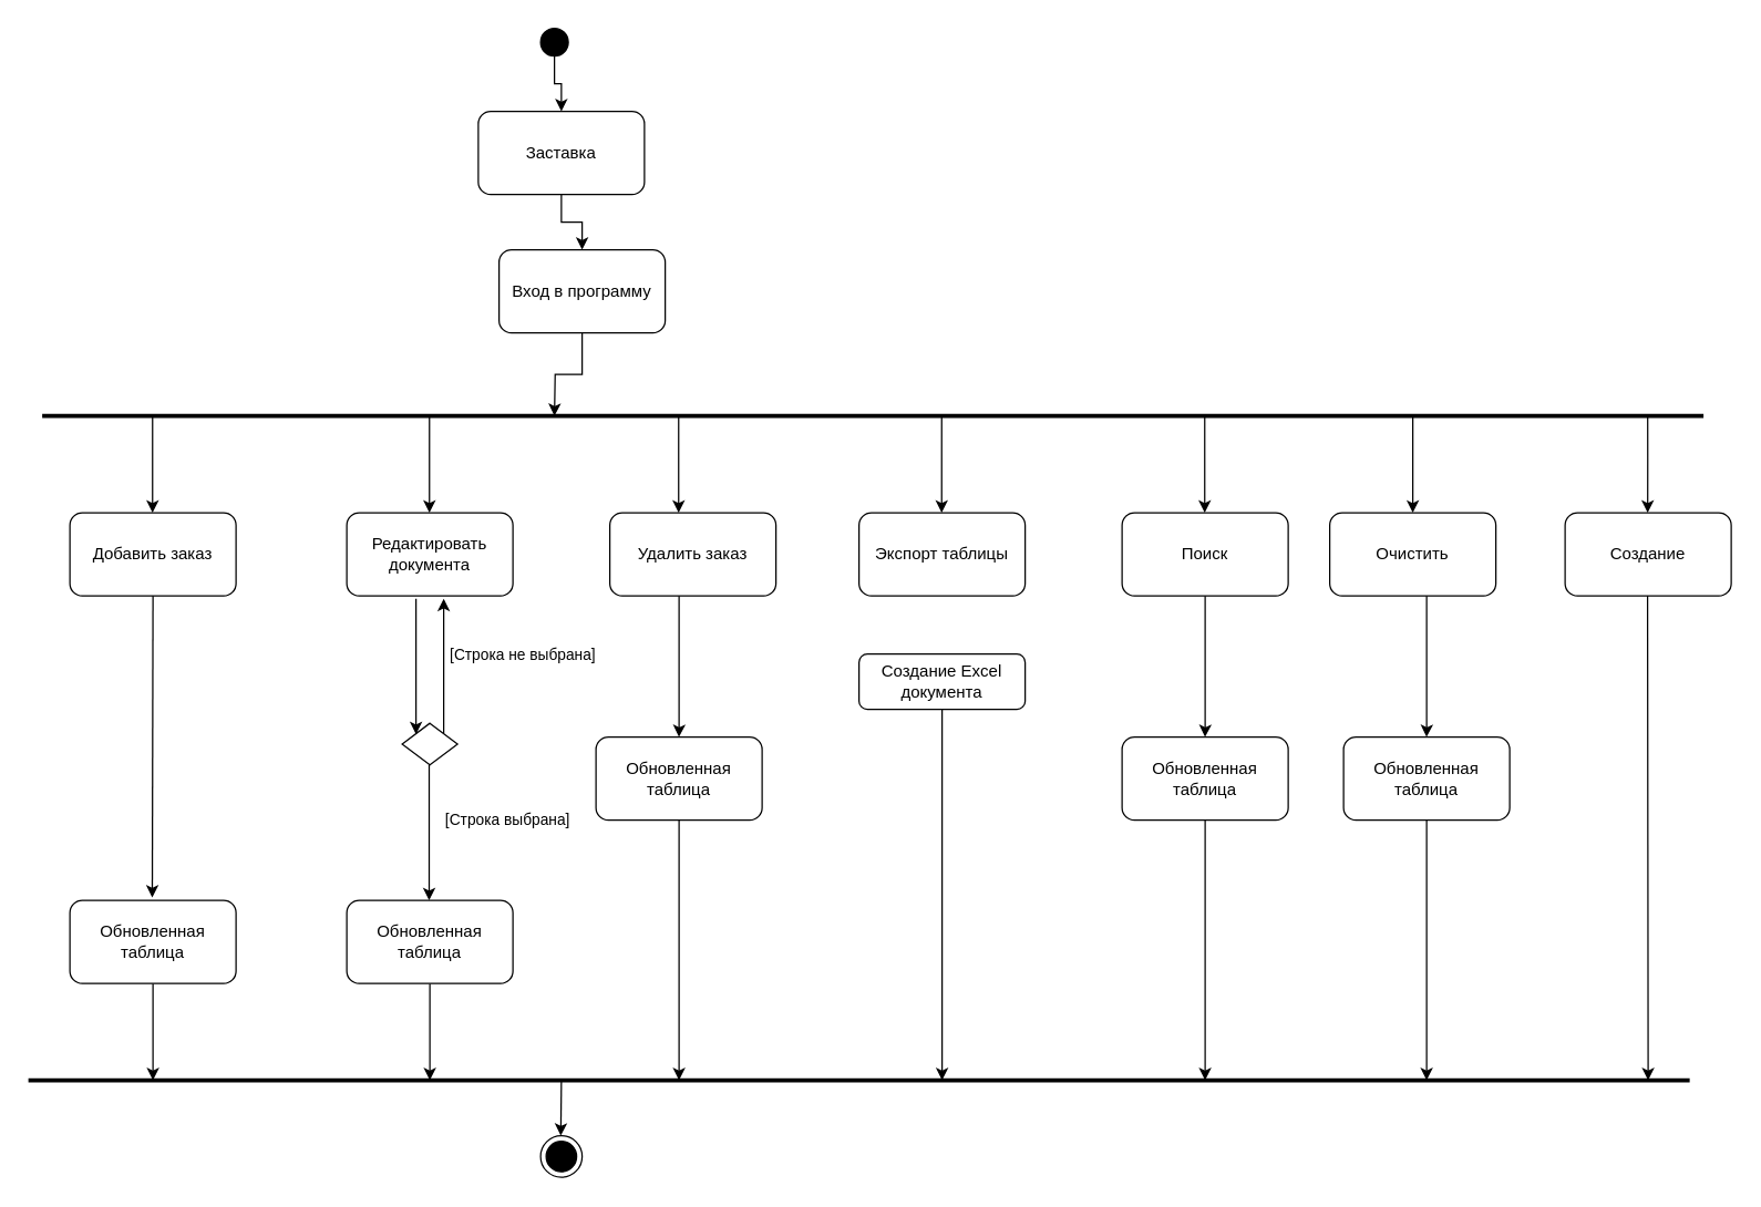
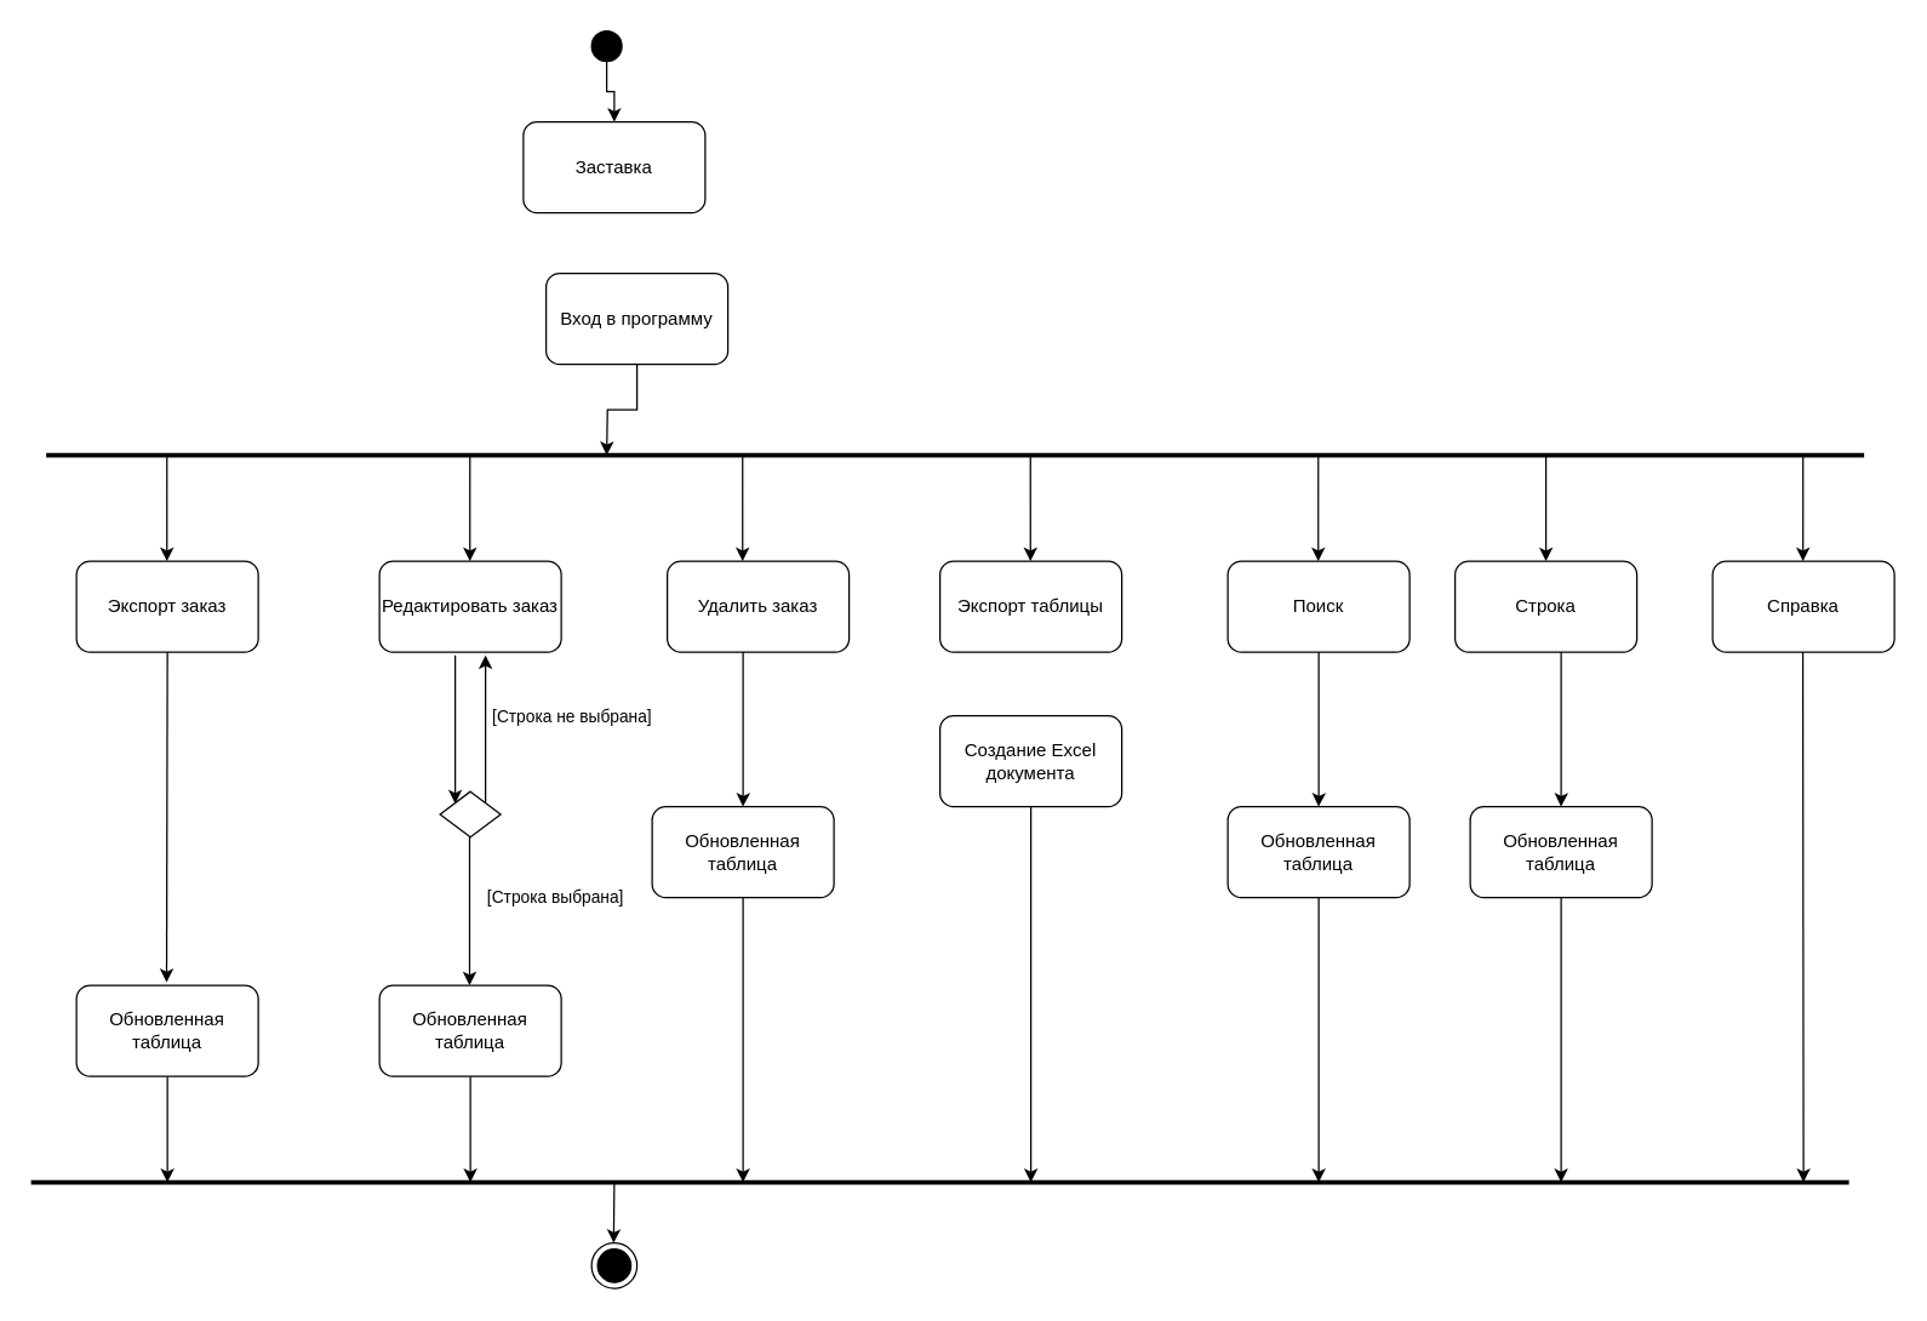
  <mxCell id="0" />
  <mxCell id="1" parent="0" />
  <mxCell id="2" style="edgeStyle=orthogonalEdgeStyle;rounded=0;orthogonalLoop=1;jettySize=auto;html=1;entryX=0.5;entryY=0;entryDx=0;entryDy=0;" parent="1" source="3" target="11" edge="1"><mxGeometry relative="1" as="geometry" /></mxCell>
  <mxCell id="3" value="" style="ellipse;whiteSpace=wrap;html=1;aspect=fixed;fillColor=#000000;" parent="1" vertex="1"><mxGeometry x="390" y="20" width="20" height="20" as="geometry" /></mxCell>
  <mxCell id="4" style="edgeStyle=orthogonalEdgeStyle;rounded=0;orthogonalLoop=1;jettySize=auto;html=1;" parent="1" source="5" edge="1"><mxGeometry relative="1" as="geometry"><mxPoint x="400" y="300" as="targetPoint" /></mxGeometry></mxCell>
  <mxCell id="5" value="Вход в программу" style="rounded=1;whiteSpace=wrap;html=1;" parent="1" vertex="1"><mxGeometry x="360" y="180" width="120" height="60" as="geometry" /></mxCell>
  <mxCell id="6" value="" style="endArrow=none;html=1;rounded=0;strokeWidth=3;" parent="1" edge="1"><mxGeometry width="50" height="50" relative="1" as="geometry"><mxPoint x="30" y="300" as="sourcePoint" /><mxPoint x="1230" y="300" as="targetPoint" /></mxGeometry></mxCell>
  <mxCell id="7" value="" style="ellipse;html=1;shape=endState;fillColor=#000000;strokeColor=#000000;" parent="1" vertex="1"><mxGeometry x="390" y="820" width="30" height="30" as="geometry" /></mxCell>
- <mxCell id="8" value="Добавить заказ" style="rounded=1;whiteSpace=wrap;html=1;" parent="1" vertex="1"><mxGeometry x="50" y="370" width="120" height="60" as="geometry" /></mxCell>
- <mxCell id="9" value="Редактировать документа" style="rounded=1;whiteSpace=wrap;html=1;" parent="1" vertex="1"><mxGeometry x="250" y="370" width="120" height="60" as="geometry" /></mxCell>
- <mxCell id="10" style="edgeStyle=orthogonalEdgeStyle;rounded=0;orthogonalLoop=1;jettySize=auto;html=1;entryX=0.5;entryY=0;entryDx=0;entryDy=0;" parent="1" source="11" target="5" edge="1"><mxGeometry relative="1" as="geometry" /></mxCell>
+ <mxCell id="8" value="Экспорт заказ" style="rounded=1;whiteSpace=wrap;html=1;" parent="1" vertex="1"><mxGeometry x="50" y="370" width="120" height="60" as="geometry" /></mxCell>
+ <mxCell id="9" value="Редактировать заказ" style="rounded=1;whiteSpace=wrap;html=1;" parent="1" vertex="1"><mxGeometry x="250" y="370" width="120" height="60" as="geometry" /></mxCell>
  <mxCell id="11" value="Заставка" style="rounded=1;whiteSpace=wrap;html=1;" parent="1" vertex="1"><mxGeometry x="345" y="80" width="120" height="60" as="geometry" /></mxCell>
  <mxCell id="12" value="Удалить заказ" style="rounded=1;whiteSpace=wrap;html=1;" parent="1" vertex="1"><mxGeometry x="440" y="370" width="120" height="60" as="geometry" /></mxCell>
  <mxCell id="13" value="Экспорт таблицы" style="rounded=1;whiteSpace=wrap;html=1;" parent="1" vertex="1"><mxGeometry x="620" y="370" width="120" height="60" as="geometry" /></mxCell>
  <mxCell id="14" value="" style="edgeStyle=orthogonalEdgeStyle;rounded=0;orthogonalLoop=1;jettySize=auto;html=1;startArrow=classic;startFill=1;endArrow=none;endFill=0;entryX=0.5;entryY=1;entryDx=0;entryDy=0;" parent="1" edge="1" target="8"><mxGeometry relative="1" as="geometry"><mxPoint x="109.5" y="648" as="sourcePoint" /><mxPoint x="109.5" y="550" as="targetPoint" /><Array as="points" /></mxGeometry></mxCell>
  <mxCell id="15" style="edgeStyle=orthogonalEdgeStyle;rounded=0;orthogonalLoop=1;jettySize=auto;html=1;" parent="1" source="16" edge="1"><mxGeometry relative="1" as="geometry"><mxPoint x="110" y="780" as="targetPoint" /></mxGeometry></mxCell>
  <mxCell id="16" value="Обновленная таблица" style="rounded=1;whiteSpace=wrap;html=1;" parent="1" vertex="1"><mxGeometry x="50" y="650" width="120" height="60" as="geometry" /></mxCell>
  <mxCell id="17" value="" style="edgeStyle=orthogonalEdgeStyle;rounded=0;orthogonalLoop=1;jettySize=auto;html=1;startArrow=none;startFill=0;" parent="1" source="18" edge="1"><mxGeometry relative="1" as="geometry"><mxPoint x="320" y="432" as="targetPoint" /><Array as="points"><mxPoint x="320" y="482" /><mxPoint x="320" y="482" /></Array></mxGeometry></mxCell>
  <mxCell id="18" value="" style="rhombus;whiteSpace=wrap;html=1;" parent="1" vertex="1"><mxGeometry x="290" y="522" width="40" height="30" as="geometry" /></mxCell>
  <mxCell id="19" value="" style="edgeStyle=orthogonalEdgeStyle;rounded=0;orthogonalLoop=1;jettySize=auto;html=1;startArrow=classic;startFill=1;endArrow=none;endFill=0;" parent="1" edge="1"><mxGeometry relative="1" as="geometry"><mxPoint x="300" y="530" as="sourcePoint" /><mxPoint x="300" y="432" as="targetPoint" /><Array as="points"><mxPoint x="300" y="482" /><mxPoint x="300" y="482" /></Array></mxGeometry></mxCell>
  <mxCell id="20" value="[Строка не выбрана]" style="edgeLabel;html=1;align=center;verticalAlign=middle;resizable=0;points=[];" parent="1" vertex="1" connectable="0"><mxGeometry x="380" y="472" as="geometry"><mxPoint x="-4" as="offset" /></mxGeometry></mxCell>
  <mxCell id="21" value="" style="edgeStyle=orthogonalEdgeStyle;rounded=0;orthogonalLoop=1;jettySize=auto;html=1;startArrow=classic;startFill=1;endArrow=none;endFill=0;" parent="1" edge="1"><mxGeometry relative="1" as="geometry"><mxPoint x="309.5" y="650" as="sourcePoint" /><mxPoint x="309.5" y="552" as="targetPoint" /><Array as="points"><mxPoint x="309.5" y="602" /><mxPoint x="309.5" y="602" /></Array></mxGeometry></mxCell>
  <mxCell id="22" value="[Строка выбрана]" style="edgeLabel;html=1;align=center;verticalAlign=middle;resizable=0;points=[];" parent="1" vertex="1" connectable="0"><mxGeometry x="370" y="592" as="geometry"><mxPoint x="-5" y="-1" as="offset" /></mxGeometry></mxCell>
  <mxCell id="23" style="edgeStyle=orthogonalEdgeStyle;rounded=0;orthogonalLoop=1;jettySize=auto;html=1;" parent="1" source="24" edge="1"><mxGeometry relative="1" as="geometry"><mxPoint x="310" y="780" as="targetPoint" /></mxGeometry></mxCell>
  <mxCell id="24" value="Обновленная таблица" style="rounded=1;whiteSpace=wrap;html=1;" parent="1" vertex="1"><mxGeometry x="250" y="650" width="120" height="60" as="geometry" /></mxCell>
  <mxCell id="25" style="edgeStyle=orthogonalEdgeStyle;rounded=0;orthogonalLoop=1;jettySize=auto;html=1;entryX=0.583;entryY=0;entryDx=0;entryDy=0;entryPerimeter=0;" parent="1" source="12" edge="1"><mxGeometry relative="1" as="geometry"><mxPoint x="489.96" y="532" as="targetPoint" /><Array as="points"><mxPoint x="490" y="530" /></Array></mxGeometry></mxCell>
  <mxCell id="26" style="edgeStyle=orthogonalEdgeStyle;rounded=0;orthogonalLoop=1;jettySize=auto;html=1;" parent="1" source="27" edge="1"><mxGeometry relative="1" as="geometry"><mxPoint x="490" y="780" as="targetPoint" /></mxGeometry></mxCell>
  <mxCell id="27" value="Обновленная таблица" style="rounded=1;whiteSpace=wrap;html=1;" parent="1" vertex="1"><mxGeometry x="430" y="532" width="120" height="60" as="geometry" /></mxCell>
  <mxCell id="28" style="edgeStyle=orthogonalEdgeStyle;rounded=0;orthogonalLoop=1;jettySize=auto;html=1;" parent="1" source="29" edge="1"><mxGeometry relative="1" as="geometry"><mxPoint x="680" y="780" as="targetPoint" /></mxGeometry></mxCell>
- <mxCell id="29" value="Создание Excel документа" style="rounded=1;whiteSpace=wrap;html=1;" parent="1" vertex="1"><mxGeometry x="620" y="472" width="120" height="40" as="geometry" /></mxCell>
+ <mxCell id="29" value="Создание Excel документа" style="rounded=1;whiteSpace=wrap;html=1;" parent="1" vertex="1"><mxGeometry x="620" y="472" width="120" height="60" as="geometry" /></mxCell>
  <mxCell id="30" value="Поиск" style="rounded=1;whiteSpace=wrap;html=1;" parent="1" vertex="1"><mxGeometry x="810" y="370" width="120" height="60" as="geometry" /></mxCell>
  <mxCell id="31" style="edgeStyle=orthogonalEdgeStyle;rounded=0;orthogonalLoop=1;jettySize=auto;html=1;entryX=0.583;entryY=0;entryDx=0;entryDy=0;entryPerimeter=0;" parent="1" edge="1"><mxGeometry relative="1" as="geometry"><mxPoint x="870" y="430" as="sourcePoint" /><mxPoint x="869.96" y="532" as="targetPoint" /><Array as="points"><mxPoint x="870" y="530" /></Array></mxGeometry></mxCell>
  <mxCell id="32" style="edgeStyle=orthogonalEdgeStyle;rounded=0;orthogonalLoop=1;jettySize=auto;html=1;" parent="1" source="33" edge="1"><mxGeometry relative="1" as="geometry"><mxPoint x="870" y="780" as="targetPoint" /></mxGeometry></mxCell>
  <mxCell id="33" value="Обновленная таблица" style="rounded=1;whiteSpace=wrap;html=1;" parent="1" vertex="1"><mxGeometry x="810" y="532" width="120" height="60" as="geometry" /></mxCell>
- <mxCell id="34" value="Очистить" style="rounded=1;whiteSpace=wrap;html=1;" parent="1" vertex="1"><mxGeometry x="960" y="370" width="120" height="60" as="geometry" /></mxCell>
+ <mxCell id="34" value="Строка" style="rounded=1;whiteSpace=wrap;html=1;" parent="1" vertex="1"><mxGeometry x="960" y="370" width="120" height="60" as="geometry" /></mxCell>
  <mxCell id="35" style="edgeStyle=orthogonalEdgeStyle;rounded=0;orthogonalLoop=1;jettySize=auto;html=1;entryX=0.583;entryY=0;entryDx=0;entryDy=0;entryPerimeter=0;" parent="1" edge="1"><mxGeometry relative="1" as="geometry"><mxPoint x="1030" y="430" as="sourcePoint" /><mxPoint x="1029.96" y="532" as="targetPoint" /><Array as="points"><mxPoint x="1030" y="530" /></Array></mxGeometry></mxCell>
  <mxCell id="36" style="edgeStyle=orthogonalEdgeStyle;rounded=0;orthogonalLoop=1;jettySize=auto;html=1;" parent="1" source="37" edge="1"><mxGeometry relative="1" as="geometry"><mxPoint x="1030" y="780" as="targetPoint" /></mxGeometry></mxCell>
  <mxCell id="37" value="Обновленная таблица" style="rounded=1;whiteSpace=wrap;html=1;" parent="1" vertex="1"><mxGeometry x="970" y="532" width="120" height="60" as="geometry" /></mxCell>
  <mxCell id="38" style="edgeStyle=orthogonalEdgeStyle;rounded=0;orthogonalLoop=1;jettySize=auto;html=1;entryX=0.5;entryY=0;entryDx=0;entryDy=0;" parent="1" target="34" edge="1"><mxGeometry relative="1" as="geometry"><mxPoint x="1020" y="300" as="sourcePoint" /><mxPoint x="1120" y="430" as="targetPoint" /><Array as="points"><mxPoint x="1020" y="330" /><mxPoint x="1020" y="330" /></Array></mxGeometry></mxCell>
  <mxCell id="39" style="edgeStyle=orthogonalEdgeStyle;rounded=0;orthogonalLoop=1;jettySize=auto;html=1;entryX=0.5;entryY=0;entryDx=0;entryDy=0;" parent="1" edge="1"><mxGeometry relative="1" as="geometry"><mxPoint x="869.71" y="300" as="sourcePoint" /><mxPoint x="869.71" y="370" as="targetPoint" /><Array as="points"><mxPoint x="869.71" y="330" /><mxPoint x="869.71" y="330" /></Array></mxGeometry></mxCell>
  <mxCell id="40" style="edgeStyle=orthogonalEdgeStyle;rounded=0;orthogonalLoop=1;jettySize=auto;html=1;entryX=0.5;entryY=0;entryDx=0;entryDy=0;" parent="1" edge="1"><mxGeometry relative="1" as="geometry"><mxPoint x="679.71" y="300" as="sourcePoint" /><mxPoint x="679.71" y="370" as="targetPoint" /><Array as="points"><mxPoint x="679.71" y="330" /><mxPoint x="679.71" y="330" /></Array></mxGeometry></mxCell>
  <mxCell id="41" style="edgeStyle=orthogonalEdgeStyle;rounded=0;orthogonalLoop=1;jettySize=auto;html=1;entryX=0.5;entryY=0;entryDx=0;entryDy=0;" parent="1" edge="1"><mxGeometry relative="1" as="geometry"><mxPoint x="489.71" y="300" as="sourcePoint" /><mxPoint x="489.71" y="370" as="targetPoint" /><Array as="points"><mxPoint x="489.71" y="330" /><mxPoint x="489.71" y="330" /></Array></mxGeometry></mxCell>
  <mxCell id="42" style="edgeStyle=orthogonalEdgeStyle;rounded=0;orthogonalLoop=1;jettySize=auto;html=1;entryX=0.5;entryY=0;entryDx=0;entryDy=0;" parent="1" edge="1"><mxGeometry relative="1" as="geometry"><mxPoint x="309.71" y="300" as="sourcePoint" /><mxPoint x="309.71" y="370" as="targetPoint" /><Array as="points"><mxPoint x="309.71" y="330" /><mxPoint x="309.71" y="330" /></Array></mxGeometry></mxCell>
  <mxCell id="43" style="edgeStyle=orthogonalEdgeStyle;rounded=0;orthogonalLoop=1;jettySize=auto;html=1;entryX=0.5;entryY=0;entryDx=0;entryDy=0;" parent="1" edge="1"><mxGeometry relative="1" as="geometry"><mxPoint x="109.71" y="300" as="sourcePoint" /><mxPoint x="109.71" y="370" as="targetPoint" /><Array as="points"><mxPoint x="109.71" y="330" /><mxPoint x="109.71" y="330" /></Array></mxGeometry></mxCell>
- <mxCell id="44" value="Создание" style="rounded=1;whiteSpace=wrap;html=1;" parent="1" vertex="1"><mxGeometry x="1130" y="370" width="120" height="60" as="geometry" /></mxCell>
+ <mxCell id="44" value="Справка" style="rounded=1;whiteSpace=wrap;html=1;" parent="1" vertex="1"><mxGeometry x="1130" y="370" width="120" height="60" as="geometry" /></mxCell>
  <mxCell id="45" value="" style="endArrow=none;html=1;rounded=0;strokeWidth=3;" parent="1" edge="1"><mxGeometry width="50" height="50" relative="1" as="geometry"><mxPoint x="20" y="780" as="sourcePoint" /><mxPoint x="1220" y="780" as="targetPoint" /></mxGeometry></mxCell>
  <mxCell id="46" style="edgeStyle=orthogonalEdgeStyle;rounded=0;orthogonalLoop=1;jettySize=auto;html=1;entryX=0.5;entryY=0;entryDx=0;entryDy=0;" parent="1" edge="1"><mxGeometry relative="1" as="geometry"><mxPoint x="1189.66" y="300" as="sourcePoint" /><mxPoint x="1189.66" y="370" as="targetPoint" /><Array as="points"><mxPoint x="1189.66" y="330" /><mxPoint x="1189.66" y="330" /></Array></mxGeometry></mxCell>
  <mxCell id="47" style="edgeStyle=orthogonalEdgeStyle;rounded=0;orthogonalLoop=1;jettySize=auto;html=1;" parent="1" edge="1"><mxGeometry relative="1" as="geometry"><mxPoint x="1189.58" y="430" as="sourcePoint" /><mxPoint x="1190" y="780" as="targetPoint" /><Array as="points"><mxPoint x="1189.58" y="460" /><mxPoint x="1189.58" y="460" /></Array></mxGeometry></mxCell>
  <mxCell id="48" style="edgeStyle=orthogonalEdgeStyle;rounded=0;orthogonalLoop=1;jettySize=auto;html=1;entryX=0.5;entryY=0;entryDx=0;entryDy=0;" parent="1" edge="1"><mxGeometry relative="1" as="geometry"><mxPoint x="405" y="780" as="sourcePoint" /><mxPoint x="404.58" y="820" as="targetPoint" /><Array as="points"><mxPoint x="404.58" y="780" /><mxPoint x="404.58" y="780" /></Array></mxGeometry></mxCell>
